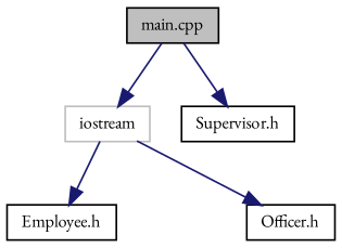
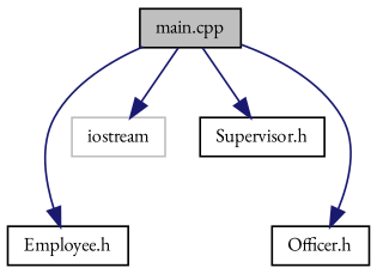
  digraph {
    fontname="EB Garamond"
    node [color=black fillcolor=white fontname="EB Garamond" fontsize=10 shape=record style=filled]
    edge [color=midnightblue fontname="EB Garamond" fontsize=10 labelfontname=Helvetica labelfontsize=10 style=solid]
    n1 [fillcolor=grey75 fontcolor=black height=0.2 label="main.cpp" width=0.4]
    n2 [color=grey75 height=0.2 label=iostream width=0.4]
    n3 [height=0.2 label="Employee.h" width=0.4]
    n4 [height=0.2 label="Supervisor.h" width=0.4]
    n5 [height=0.2 label="Officer.h" width=0.4]
    n1 -> n2
-   n2 -> n3
+   n1 -> n3
    n1 -> n4
-   n2 -> n5
+   n1 -> n5
  }
